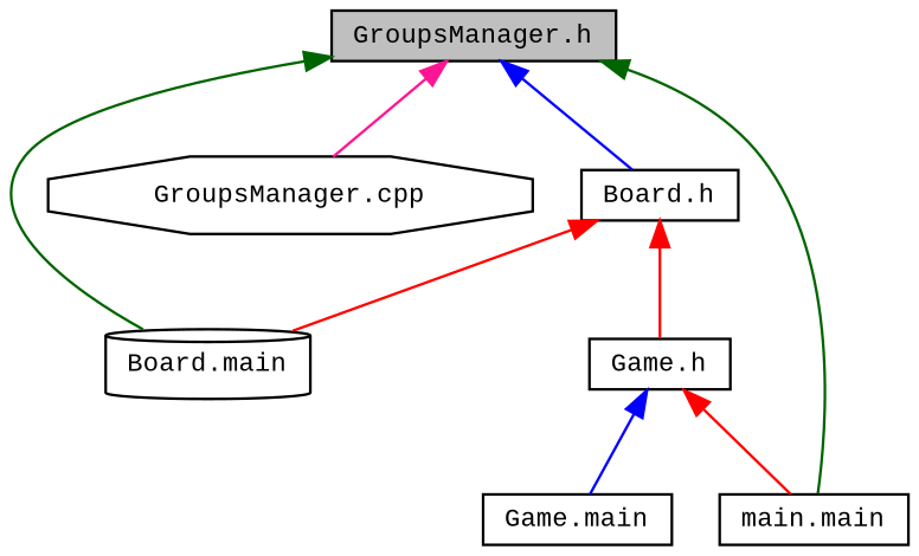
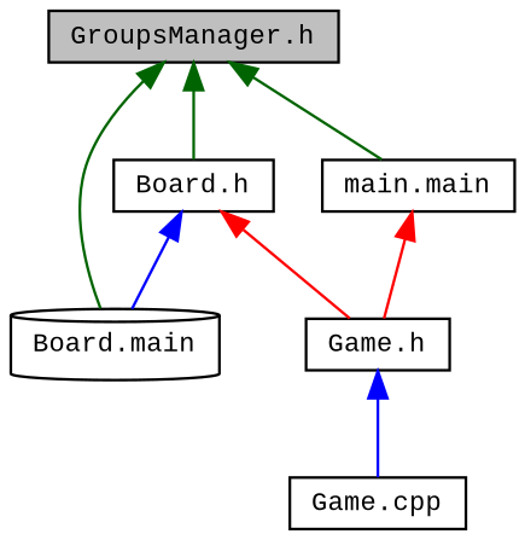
  digraph {
    fontname="Liberation Mono"
    node [color=black fillcolor=white fontname="Liberation Mono" fontsize=10 shape=box style=filled]
    edge [color=blue dir=back fontname="Liberation Mono" fontsize=10 labelfontname=FreeSans labelfontsize=10 style=solid]
    n1 [fillcolor=grey75 fontcolor=black height=0.2 label="GroupsManager.h" width=0.4]
    n2 [height=0.2 label="Board.main" shape=cylinder width=0.4]
-   n3 [height=0.2 label="GroupsManager.cpp" shape=octagon width=0.4]
    n4 [height=0.2 label="main.main" width=0.4]
    n5 [height=0.2 label="Board.h" width=0.4]
    n6 [height=0.2 label="Game.h" width=0.4]
-   n7 [height=0.2 label="Game.main" width=0.4]
+   n7 [height=0.2 label="Game.cpp" width=0.4]
    n1 -> n2 [color=darkgreen]
-   n1 -> n3 [color=deeppink]
    n1 -> n4 [color=darkgreen]
-   n1 -> n5
-   n5 -> n2 [color=red]
+   n1 -> n5 [color=darkgreen]
+   n5 -> n2
    n5 -> n6 [color=red]
-   n6 -> n4 [color=red]
+   n4 -> n6 [color=red]
    n6 -> n7
  }
